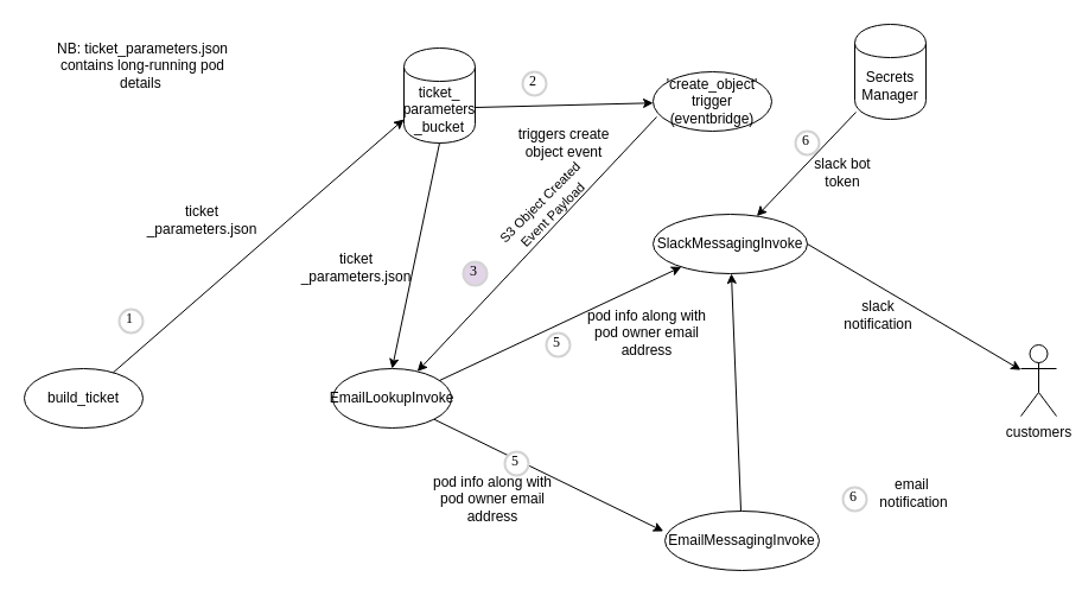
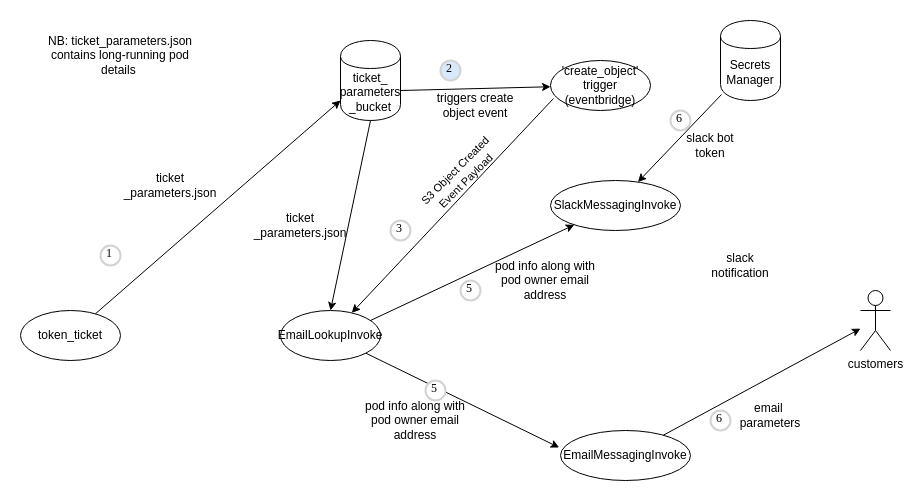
  <mxCell id="0" />
  <mxCell id="1" parent="0" />
- <mxCell id="2" value="build_ticket" style="shape=ellipse;html=1;dashed=0;whiteSpace=wrap;perimeter=ellipsePerimeter;" vertex="1" parent="1"><mxGeometry x="20" y="310" width="100" height="50" as="geometry" /></mxCell>
+ <mxCell id="2" value="token_ticket" style="shape=ellipse;html=1;dashed=0;whiteSpace=wrap;perimeter=ellipsePerimeter;" vertex="1" parent="1"><mxGeometry x="20" y="310" width="100" height="50" as="geometry" /></mxCell>
  <mxCell id="3" value="'create_object'&lt;div&gt;trigger&lt;/div&gt;&lt;div&gt;(eventbridge)&lt;/div&gt;" style="shape=ellipse;html=1;dashed=0;whiteSpace=wrap;perimeter=ellipsePerimeter;" vertex="1" parent="1"><mxGeometry x="550" y="60" width="100" height="50" as="geometry" /></mxCell>
  <mxCell id="4" value="EmailLookupInvoke" style="shape=ellipse;html=1;dashed=0;whiteSpace=wrap;perimeter=ellipsePerimeter;" vertex="1" parent="1"><mxGeometry x="280" y="310" width="100" height="50" as="geometry" /></mxCell>
  <mxCell id="5" value="EmailMessagingInvoke" style="shape=ellipse;html=1;dashed=0;whiteSpace=wrap;perimeter=ellipsePerimeter;" vertex="1" parent="1"><mxGeometry x="560" y="430" width="130" height="50" as="geometry" /></mxCell>
  <mxCell id="6" value="SlackMessagingInvoke" style="shape=ellipse;html=1;dashed=0;whiteSpace=wrap;perimeter=ellipsePerimeter;" vertex="1" parent="1"><mxGeometry x="550" y="180" width="130" height="50" as="geometry" /></mxCell>
  <mxCell id="7" value="ticket_&lt;div&gt;parameters&lt;div&gt;_bucket&lt;/div&gt;&lt;/div&gt;" style="shape=cylinder;whiteSpace=wrap;html=1;boundedLbl=1;backgroundOutline=1;" vertex="1" parent="1"><mxGeometry x="340" y="40" width="60" height="80" as="geometry" /></mxCell>
  <mxCell id="8" value="" style="endArrow=classic;html=1;rounded=0;" edge="1" parent="1" source="2"><mxGeometry width="50" height="50" relative="1" as="geometry"><mxPoint x="120" y="220" as="sourcePoint" /><mxPoint x="340" y="100" as="targetPoint" /></mxGeometry></mxCell>
  <mxCell id="9" value="" style="endArrow=classic;html=1;rounded=0;" edge="1" parent="1" target="3"><mxGeometry width="50" height="50" relative="1" as="geometry"><mxPoint x="400" y="90" as="sourcePoint" /><mxPoint x="450" y="40" as="targetPoint" /></mxGeometry></mxCell>
  <mxCell id="10" value="customers" style="shape=umlActor;verticalLabelPosition=bottom;verticalAlign=top;html=1;outlineConnect=0;" vertex="1" parent="1"><mxGeometry x="860" y="290" width="30" height="60" as="geometry" /></mxCell>
  <mxCell id="11" value="" style="endArrow=classic;html=1;rounded=0;exitX=0.03;exitY=0.76;exitDx=0;exitDy=0;exitPerimeter=0;" edge="1" parent="1" source="3" target="4"><mxGeometry width="50" height="50" relative="1" as="geometry"><mxPoint x="590" y="130" as="sourcePoint" /><mxPoint x="330" y="250" as="targetPoint" /></mxGeometry></mxCell>
  <mxCell id="12" value="" style="endArrow=classic;html=1;rounded=0;" edge="1" parent="1" target="6"><mxGeometry width="50" height="50" relative="1" as="geometry"><mxPoint x="370" y="320" as="sourcePoint" /><mxPoint x="420" y="270" as="targetPoint" /></mxGeometry></mxCell>
  <mxCell id="13" value="" style="endArrow=classic;html=1;rounded=0;entryX=-0.01;entryY=0.34;entryDx=0;entryDy=0;entryPerimeter=0;exitX=1;exitY=1;exitDx=0;exitDy=0;" edge="1" parent="1" source="4" target="5"><mxGeometry width="50" height="50" relative="1" as="geometry"><mxPoint x="380" y="360" as="sourcePoint" /><mxPoint x="430" y="310" as="targetPoint" /></mxGeometry></mxCell>
- <mxCell id="14" value="" style="endArrow=classic;html=1;rounded=0;exitX=1;exitY=0.5;exitDx=0;exitDy=0;" edge="1" parent="1" source="6" target="10"><mxGeometry width="50" height="50" relative="1" as="geometry"><mxPoint x="650" y="200" as="sourcePoint" /><mxPoint x="700" y="150" as="targetPoint" /></mxGeometry></mxCell>
- <mxCell id="15" value="" style="endArrow=classic;html=1;rounded=0;" edge="1" parent="1" source="5" target="6"><mxGeometry width="50" height="50" relative="1" as="geometry"><mxPoint x="660" y="450" as="sourcePoint" /><mxPoint x="710" y="400" as="targetPoint" /></mxGeometry></mxCell>
+ <mxCell id="15" value="" style="endArrow=classic;html=1;rounded=0;" edge="1" parent="1" source="5" target="10"><mxGeometry width="50" height="50" relative="1" as="geometry"><mxPoint x="660" y="450" as="sourcePoint" /><mxPoint x="710" y="400" as="targetPoint" /></mxGeometry></mxCell>
  <mxCell id="16" value="" style="endArrow=classic;html=1;rounded=0;entryX=0.5;entryY=0;entryDx=0;entryDy=0;exitX=0.5;exitY=1;exitDx=0;exitDy=0;" edge="1" parent="1" source="7" target="4"><mxGeometry width="50" height="50" relative="1" as="geometry"><mxPoint x="380" y="120" as="sourcePoint" /><mxPoint x="430" y="70" as="targetPoint" /></mxGeometry></mxCell>
- <mxCell id="17" value="1" style="ellipse;whiteSpace=wrap;html=1;aspect=fixed;strokeWidth=2;fontFamily=Tahoma;spacingBottom=4;spacingRight=2;strokeColor=#d3d3d3;" vertex="1" parent="1"><mxGeometry x="100" y="260" width="20" height="20" as="geometry" /></mxCell>
- <mxCell id="18" value="2" style="ellipse;whiteSpace=wrap;html=1;aspect=fixed;strokeWidth=2;fontFamily=Tahoma;spacingBottom=4;spacingRight=2;strokeColor=#d3d3d3;" vertex="1" parent="1"><mxGeometry x="440" y="60" width="20" height="20" as="geometry" /></mxCell>
- <mxCell id="19" value="3" style="ellipse;whiteSpace=wrap;html=1;aspect=fixed;strokeWidth=2;fontFamily=Tahoma;spacingBottom=4;spacingRight=2;strokeColor=#d3d3d3;fillColor=#e1d5e7;" vertex="1" parent="1"><mxGeometry x="390" y="220" width="20" height="20" as="geometry" /></mxCell>
+ <mxCell id="17" value="1" style="ellipse;whiteSpace=wrap;html=1;aspect=fixed;strokeWidth=2;fontFamily=Tahoma;spacingBottom=4;spacingRight=2;strokeColor=#d3d3d3;" vertex="1" parent="1"><mxGeometry x="100" y="245" width="20" height="20" as="geometry" /></mxCell>
+ <mxCell id="18" value="2" style="ellipse;whiteSpace=wrap;html=1;aspect=fixed;strokeWidth=2;fontFamily=Tahoma;spacingBottom=4;spacingRight=2;strokeColor=#d3d3d3;fillColor=#dae8fc;" vertex="1" parent="1"><mxGeometry x="440" y="60" width="20" height="20" as="geometry" /></mxCell>
+ <mxCell id="19" value="3" style="ellipse;whiteSpace=wrap;html=1;aspect=fixed;strokeWidth=2;fontFamily=Tahoma;spacingBottom=4;spacingRight=2;strokeColor=#d3d3d3;" vertex="1" parent="1"><mxGeometry x="390" y="220" width="20" height="20" as="geometry" /></mxCell>
  <mxCell id="20" value="5" style="ellipse;whiteSpace=wrap;html=1;aspect=fixed;strokeWidth=2;fontFamily=Tahoma;spacingBottom=4;spacingRight=2;strokeColor=#d3d3d3;" vertex="1" parent="1"><mxGeometry x="425" y="380" width="20" height="20" as="geometry" /></mxCell>
  <mxCell id="21" value="5" style="ellipse;whiteSpace=wrap;html=1;aspect=fixed;strokeWidth=2;fontFamily=Tahoma;spacingBottom=4;spacingRight=2;strokeColor=#d3d3d3;" vertex="1" parent="1"><mxGeometry x="460" y="280" width="20" height="20" as="geometry" /></mxCell>
  <mxCell id="22" value="6" style="ellipse;whiteSpace=wrap;html=1;aspect=fixed;strokeWidth=2;fontFamily=Tahoma;spacingBottom=4;spacingRight=2;strokeColor=#d3d3d3;" vertex="1" parent="1"><mxGeometry x="670" y="110" width="20" height="20" as="geometry" /></mxCell>
  <mxCell id="23" value="6" style="ellipse;whiteSpace=wrap;html=1;aspect=fixed;strokeWidth=2;fontFamily=Tahoma;spacingBottom=4;spacingRight=2;strokeColor=#d3d3d3;" vertex="1" parent="1"><mxGeometry x="710" y="410" width="20" height="20" as="geometry" /></mxCell>
  <mxCell id="24" value="ticket&lt;br&gt;_parameters.json" style="text;html=1;align=center;verticalAlign=middle;whiteSpace=wrap;rounded=0;" vertex="1" parent="1"><mxGeometry x="140" y="170" width="60" height="30" as="geometry" /></mxCell>
  <mxCell id="25" value="ticket&lt;br&gt;_parameters.json" style="text;html=1;align=center;verticalAlign=middle;whiteSpace=wrap;rounded=0;" vertex="1" parent="1"><mxGeometry x="270" y="210" width="60" height="30" as="geometry" /></mxCell>
  <mxCell id="26" value="Secrets&lt;div&gt;Manager&lt;/div&gt;" style="shape=cylinder;whiteSpace=wrap;html=1;boundedLbl=1;backgroundOutline=1;" vertex="1" parent="1"><mxGeometry x="720" y="20" width="60" height="80" as="geometry" /></mxCell>
  <mxCell id="27" value="" style="endArrow=classic;html=1;rounded=0;exitX=0.017;exitY=0.925;exitDx=0;exitDy=0;exitPerimeter=0;" edge="1" parent="1" source="26" target="6"><mxGeometry width="50" height="50" relative="1" as="geometry"><mxPoint x="755" y="130" as="sourcePoint" /><mxPoint x="805" y="80" as="targetPoint" /></mxGeometry></mxCell>
  <mxCell id="28" value="NB: ticket_parameters.json contains long-running pod details&amp;nbsp;" style="text;html=1;align=center;verticalAlign=middle;whiteSpace=wrap;rounded=0;" vertex="1" parent="1"><mxGeometry x="30" y="30" width="180" height="50" as="geometry" /></mxCell>
  <mxCell id="29" value="&lt;font style=&quot;font-size: 11px;&quot;&gt;S3 Object Created Event Payload&lt;/font&gt;" style="text;html=1;align=center;verticalAlign=middle;whiteSpace=wrap;rounded=0;rotation=-45;" vertex="1" parent="1"><mxGeometry x="400" y="160" width="120" height="30" as="geometry" /></mxCell>
  <mxCell id="30" value="pod info along with pod owner email address" style="text;html=1;align=center;verticalAlign=middle;whiteSpace=wrap;rounded=0;" vertex="1" parent="1"><mxGeometry x="490" y="260" width="110" height="40" as="geometry" /></mxCell>
  <mxCell id="31" value="pod info along with pod owner email address" style="text;html=1;align=center;verticalAlign=middle;whiteSpace=wrap;rounded=0;" vertex="1" parent="1"><mxGeometry x="360" y="400" width="110" height="40" as="geometry" /></mxCell>
  <mxCell id="32" value="slack bot token" style="text;html=1;align=center;verticalAlign=middle;whiteSpace=wrap;rounded=0;" vertex="1" parent="1"><mxGeometry x="680" y="130" width="60" height="30" as="geometry" /></mxCell>
  <mxCell id="33" value="slack notification" style="text;html=1;align=center;verticalAlign=middle;whiteSpace=wrap;rounded=0;" vertex="1" parent="1"><mxGeometry x="710" y="250" width="60" height="30" as="geometry" /></mxCell>
- <mxCell id="34" value="email&amp;nbsp;&lt;div&gt;notification&lt;/div&gt;" style="text;html=1;align=center;verticalAlign=middle;whiteSpace=wrap;rounded=0;" vertex="1" parent="1"><mxGeometry x="740" y="400" width="60" height="30" as="geometry" /></mxCell>
- <mxCell id="35" value="triggers create object event" style="text;html=1;align=center;verticalAlign=middle;whiteSpace=wrap;rounded=0;" vertex="1" parent="1"><mxGeometry x="430" y="105" width="90" height="30" as="geometry" /></mxCell>
+ <mxCell id="34" value="email&amp;nbsp;&lt;div&gt;parameters&lt;/div&gt;" style="text;html=1;align=center;verticalAlign=middle;whiteSpace=wrap;rounded=0;" vertex="1" parent="1"><mxGeometry x="740" y="400" width="60" height="30" as="geometry" /></mxCell>
+ <mxCell id="35" value="triggers create object event" style="text;html=1;align=center;verticalAlign=middle;whiteSpace=wrap;rounded=0;" vertex="1" parent="1"><mxGeometry x="430" y="90" width="90" height="30" as="geometry" /></mxCell>
